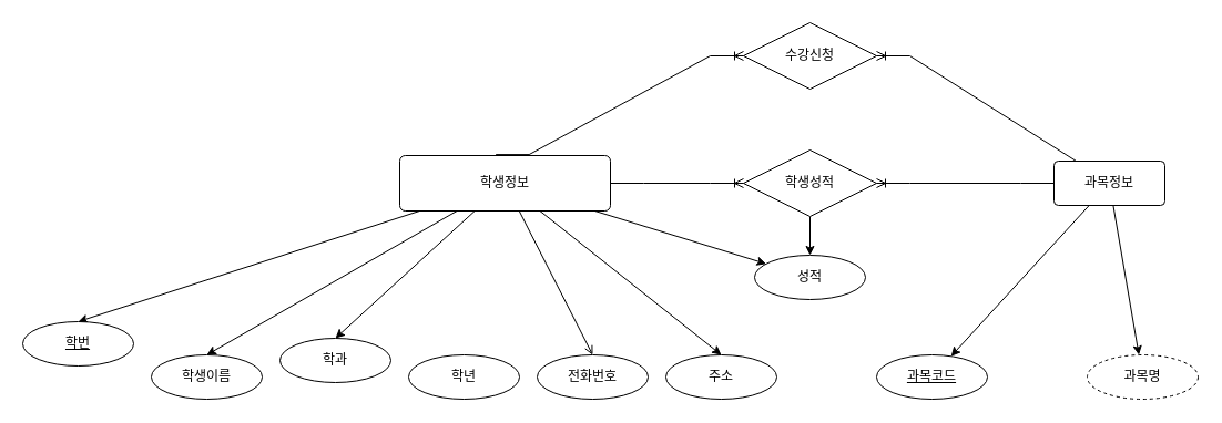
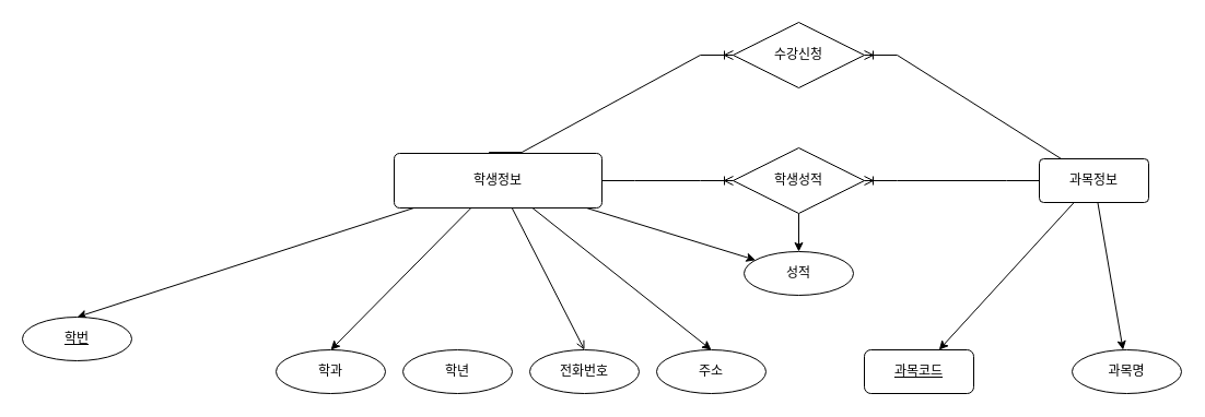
  <mxCell id="0" />
  <mxCell id="1" parent="0" />
  <mxCell id="2" style="rounded=0;orthogonalLoop=1;jettySize=auto;html=1;entryX=0.5;entryY=0;entryDx=0;entryDy=0;" parent="1" source="8" target="9" edge="1"><mxGeometry relative="1" as="geometry" /></mxCell>
- <mxCell id="3" style="rounded=0;orthogonalLoop=1;jettySize=auto;html=1;entryX=0.5;entryY=0;entryDx=0;entryDy=0;" parent="1" source="8" target="10" edge="1"><mxGeometry relative="1" as="geometry" /></mxCell>
  <mxCell id="4" style="rounded=0;orthogonalLoop=1;jettySize=auto;html=1;entryX=0.5;entryY=0;entryDx=0;entryDy=0;" parent="1" source="8" target="11" edge="1"><mxGeometry relative="1" as="geometry" /></mxCell>
  <mxCell id="5" style="rounded=0;orthogonalLoop=1;jettySize=auto;html=1;" parent="1" source="8" target="27" edge="1"><mxGeometry relative="1" as="geometry" /></mxCell>
  <mxCell id="6" style="rounded=0;orthogonalLoop=1;jettySize=auto;html=1;entryX=0.5;entryY=0;entryDx=0;entryDy=0;endArrow=open;" parent="1" source="8" target="13" edge="1"><mxGeometry relative="1" as="geometry" /></mxCell>
  <mxCell id="7" style="rounded=0;orthogonalLoop=1;jettySize=auto;html=1;entryX=0.5;entryY=0;entryDx=0;entryDy=0;" parent="1" source="8" target="14" edge="1"><mxGeometry relative="1" as="geometry" /></mxCell>
  <mxCell id="8" value="학생정보" style="rounded=1;arcSize=10;whiteSpace=wrap;html=1;align=center;" parent="1" vertex="1"><mxGeometry x="360" y="140" width="190" height="50" as="geometry" /></mxCell>
  <mxCell id="9" value="학번" style="ellipse;whiteSpace=wrap;html=1;align=center;fontStyle=4;" parent="1" vertex="1"><mxGeometry x="20" y="290" width="100" height="40" as="geometry" /></mxCell>
- <mxCell id="10" value="학생이름" style="ellipse;whiteSpace=wrap;html=1;align=center;" parent="1" vertex="1"><mxGeometry x="136" y="320" width="100" height="40" as="geometry" /></mxCell>
- <mxCell id="11" value="학과" style="ellipse;whiteSpace=wrap;html=1;align=center;" parent="1" vertex="1"><mxGeometry x="252" y="305" width="100" height="40" as="geometry" /></mxCell>
+ <mxCell id="11" value="학과" style="ellipse;whiteSpace=wrap;html=1;align=center;" parent="1" vertex="1"><mxGeometry x="252" y="320" width="100" height="40" as="geometry" /></mxCell>
  <mxCell id="12" value="학년" style="ellipse;whiteSpace=wrap;html=1;align=center;" parent="1" vertex="1"><mxGeometry x="368" y="320" width="100" height="40" as="geometry" /></mxCell>
  <mxCell id="13" value="전화번호" style="ellipse;whiteSpace=wrap;html=1;align=center;" parent="1" vertex="1"><mxGeometry x="484" y="320" width="100" height="40" as="geometry" /></mxCell>
  <mxCell id="14" value="주소" style="ellipse;whiteSpace=wrap;html=1;align=center;" parent="1" vertex="1"><mxGeometry x="600" y="320" width="100" height="40" as="geometry" /></mxCell>
  <mxCell id="15" style="rounded=0;orthogonalLoop=1;jettySize=auto;html=1;" parent="1" source="17" target="18" edge="1"><mxGeometry relative="1" as="geometry" /></mxCell>
  <mxCell id="16" style="rounded=0;orthogonalLoop=1;jettySize=auto;html=1;" parent="1" source="17" target="19" edge="1"><mxGeometry relative="1" as="geometry" /></mxCell>
  <mxCell id="17" value="과목정보" style="rounded=1;arcSize=10;whiteSpace=wrap;html=1;align=center;" parent="1" vertex="1"><mxGeometry x="950" y="145" width="100" height="40" as="geometry" /></mxCell>
- <mxCell id="18" value="과목코드" style="ellipse;whiteSpace=wrap;html=1;align=center;fontStyle=4;" parent="1" vertex="1"><mxGeometry x="790" y="320" width="100" height="40" as="geometry" /></mxCell>
- <mxCell id="19" value="과목명" style="ellipse;whiteSpace=wrap;html=1;align=center;dashed=1;" parent="1" vertex="1"><mxGeometry x="980" y="320" width="100" height="40" as="geometry" /></mxCell>
+ <mxCell id="18" value="과목코드" style="whiteSpace=wrap;html=1;align=center;fontStyle=4;rounded=1;" parent="1" vertex="1"><mxGeometry x="790" y="320" width="100" height="40" as="geometry" /></mxCell>
+ <mxCell id="19" value="과목명" style="ellipse;whiteSpace=wrap;html=1;align=center;" parent="1" vertex="1"><mxGeometry x="980" y="320" width="100" height="40" as="geometry" /></mxCell>
  <mxCell id="20" value="수강신청" style="shape=rhombus;perimeter=rhombusPerimeter;whiteSpace=wrap;html=1;align=center;" parent="1" vertex="1"><mxGeometry x="670" y="20" width="120" height="60" as="geometry" /></mxCell>
  <mxCell id="21" value="" style="edgeStyle=entityRelationEdgeStyle;fontSize=12;html=1;endArrow=ERoneToMany;rounded=0;exitX=0.456;exitY=-0.018;exitDx=0;exitDy=0;exitPerimeter=0;" parent="1" source="8" target="20" edge="1"><mxGeometry width="100" height="100" relative="1" as="geometry"><mxPoint x="750" y="200" as="sourcePoint" /><mxPoint x="850" y="100" as="targetPoint" /></mxGeometry></mxCell>
  <mxCell id="22" value="" style="edgeStyle=entityRelationEdgeStyle;fontSize=12;html=1;endArrow=ERoneToMany;rounded=0;exitX=0.5;exitY=0;exitDx=0;exitDy=0;entryX=1;entryY=0.5;entryDx=0;entryDy=0;" parent="1" source="17" target="20" edge="1"><mxGeometry width="100" height="100" relative="1" as="geometry"><mxPoint x="750" y="200" as="sourcePoint" /><mxPoint x="850" y="100" as="targetPoint" /></mxGeometry></mxCell>
  <mxCell id="23" style="edgeStyle=orthogonalEdgeStyle;rounded=0;orthogonalLoop=1;jettySize=auto;html=1;entryX=0.5;entryY=0;entryDx=0;entryDy=0;" edge="1" parent="1" source="24" target="27"><mxGeometry relative="1" as="geometry" /></mxCell>
  <mxCell id="24" value="학생성적" style="shape=rhombus;perimeter=rhombusPerimeter;whiteSpace=wrap;html=1;align=center;" parent="1" vertex="1"><mxGeometry x="670" y="135" width="120" height="60" as="geometry" /></mxCell>
  <mxCell id="25" value="" style="edgeStyle=entityRelationEdgeStyle;fontSize=12;html=1;endArrow=ERoneToMany;rounded=0;exitX=1;exitY=0.5;exitDx=0;exitDy=0;entryX=0;entryY=0.5;entryDx=0;entryDy=0;" parent="1" source="8" target="24" edge="1"><mxGeometry width="100" height="100" relative="1" as="geometry"><mxPoint x="720" y="410" as="sourcePoint" /><mxPoint x="820" y="310" as="targetPoint" /></mxGeometry></mxCell>
  <mxCell id="26" value="" style="edgeStyle=entityRelationEdgeStyle;fontSize=12;html=1;endArrow=ERoneToMany;rounded=0;entryX=1;entryY=0.5;entryDx=0;entryDy=0;exitX=0;exitY=0.5;exitDx=0;exitDy=0;" parent="1" source="17" target="24" edge="1"><mxGeometry width="100" height="100" relative="1" as="geometry"><mxPoint x="720" y="410" as="sourcePoint" /><mxPoint x="820" y="310" as="targetPoint" /></mxGeometry></mxCell>
  <mxCell id="27" value="성적" style="ellipse;whiteSpace=wrap;html=1;align=center;" vertex="1" parent="1"><mxGeometry x="680" y="230" width="100" height="40" as="geometry" /></mxCell>
